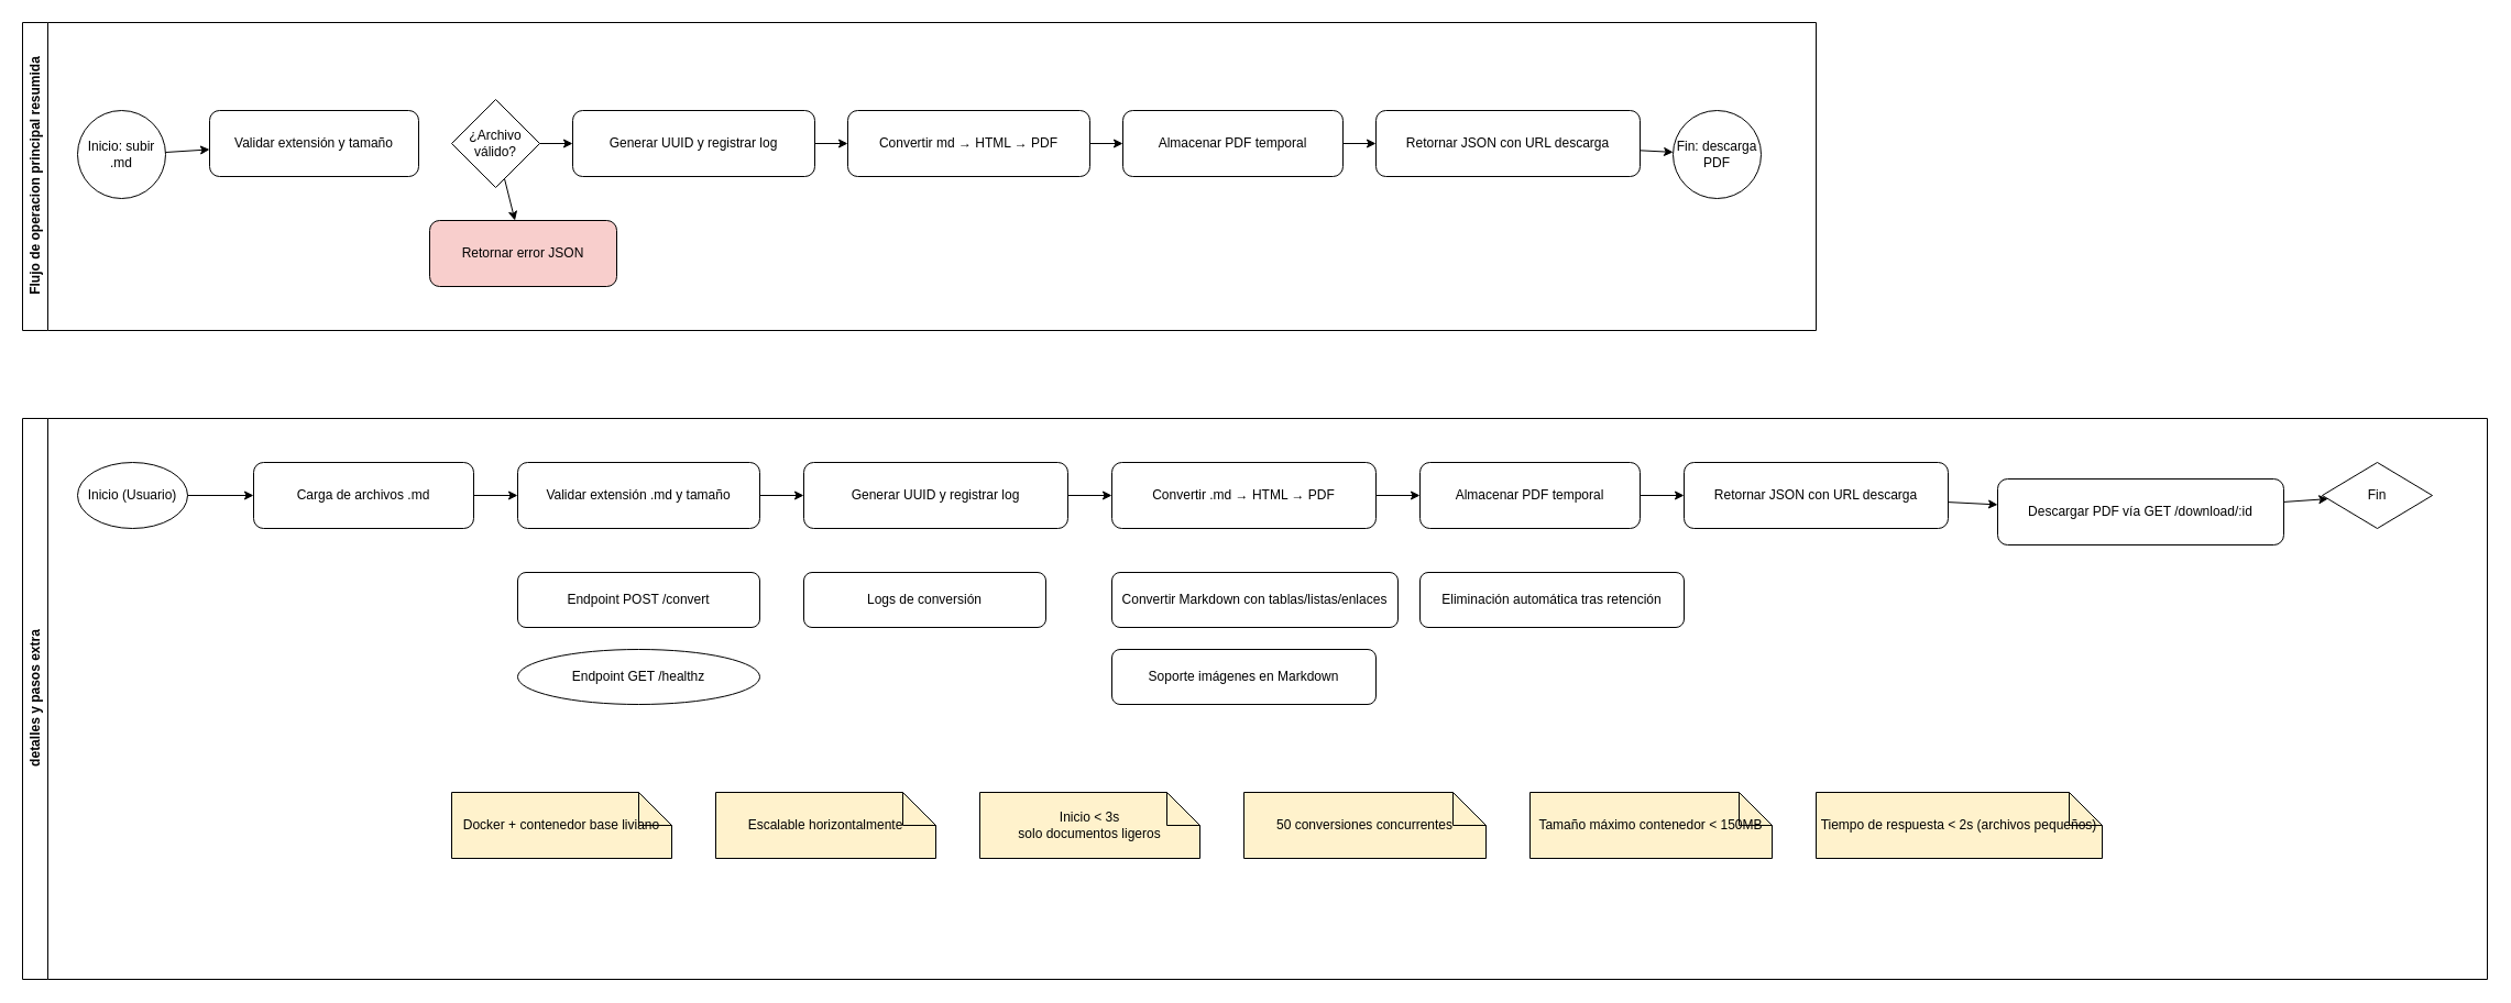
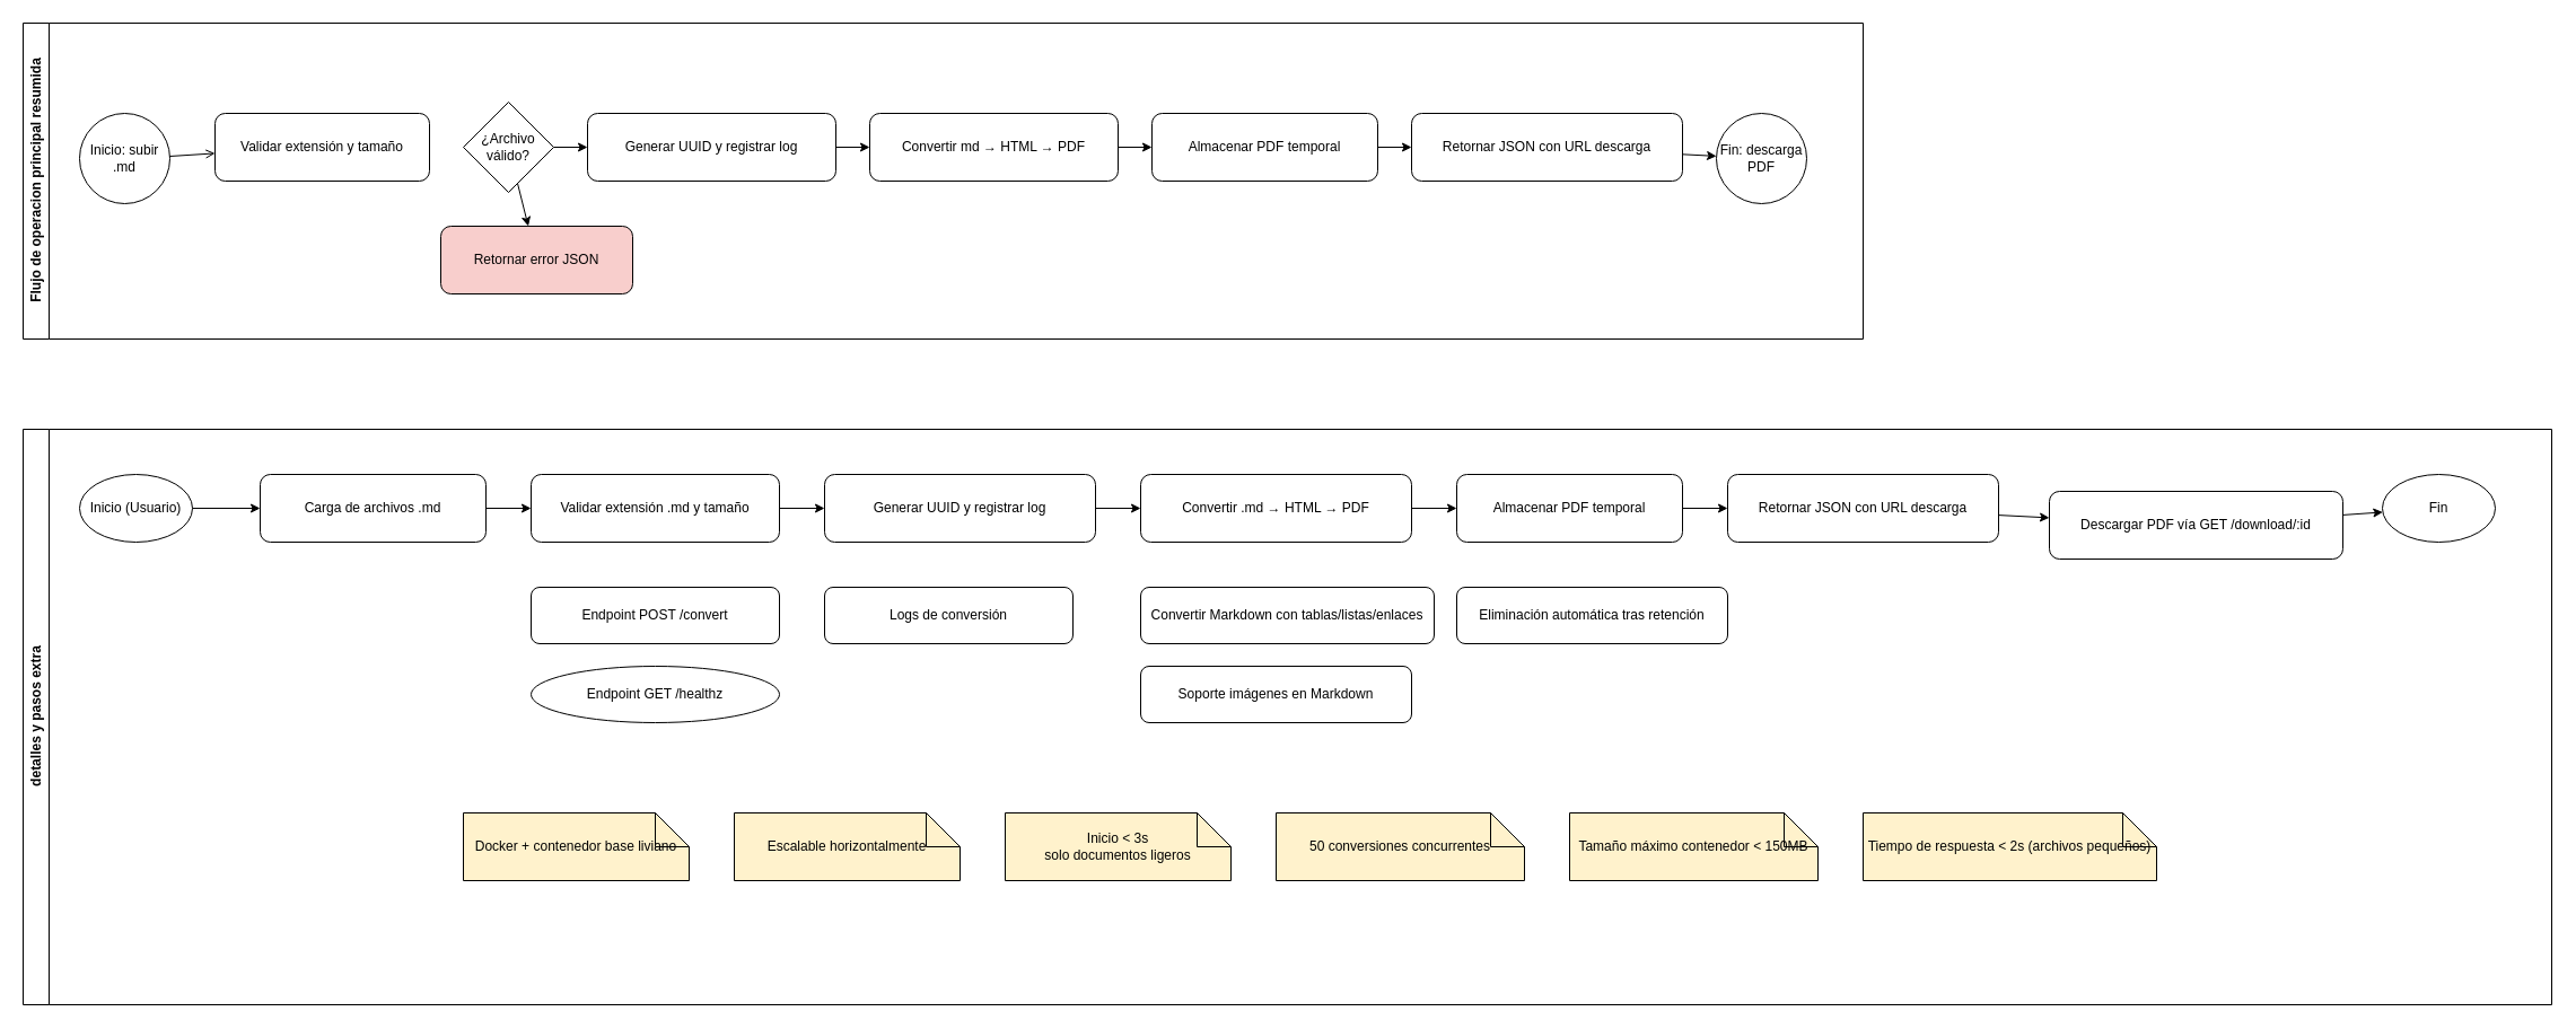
  <mxCell id="0" />
  <mxCell id="1" parent="0" />
  <mxCell id="2" value="Inicio: subir .md" style="ellipse;whiteSpace=wrap;html=1;aspect=fixed;" parent="1" vertex="1"><mxGeometry x="70" y="100" width="80" height="80" as="geometry" /></mxCell>
  <mxCell id="3" value="Validar extensión y tamaño" style="rounded=1;whiteSpace=wrap;html=1;" parent="1" vertex="1"><mxGeometry x="190" y="100" width="190" height="60" as="geometry" /></mxCell>
  <mxCell id="4" value="¿Archivo válido?" style="rhombus;whiteSpace=wrap;html=1;" parent="1" vertex="1"><mxGeometry x="410" y="90" width="80" height="80" as="geometry" /></mxCell>
  <mxCell id="5" value="Retornar error JSON" style="rounded=1;whiteSpace=wrap;html=1;fillColor=#f8cecc;" parent="1" vertex="1"><mxGeometry x="390" y="200" width="170" height="60" as="geometry" /></mxCell>
  <mxCell id="6" value="Generar UUID y registrar log" style="rounded=1;whiteSpace=wrap;html=1;" parent="1" vertex="1"><mxGeometry x="520" y="100" width="220" height="60" as="geometry" /></mxCell>
  <mxCell id="7" value="Convertir md → HTML → PDF" style="rounded=1;whiteSpace=wrap;html=1;" parent="1" vertex="1"><mxGeometry x="770" y="100" width="220" height="60" as="geometry" /></mxCell>
  <mxCell id="8" value="Almacenar PDF temporal" style="rounded=1;whiteSpace=wrap;html=1;" parent="1" vertex="1"><mxGeometry x="1020" y="100" width="200" height="60" as="geometry" /></mxCell>
  <mxCell id="9" value="Retornar JSON con URL descarga" style="rounded=1;whiteSpace=wrap;html=1;" parent="1" vertex="1"><mxGeometry x="1250" y="100" width="240" height="60" as="geometry" /></mxCell>
  <mxCell id="10" value="Fin: descarga PDF" style="ellipse;whiteSpace=wrap;html=1;aspect=fixed;" parent="1" vertex="1"><mxGeometry x="1520" y="100" width="80" height="80" as="geometry" /></mxCell>
- <mxCell id="11" parent="1" source="2" target="3" edge="1"><mxGeometry relative="1" as="geometry" /></mxCell>
+ <mxCell id="11" parent="1" source="2" target="3" edge="1" style="endArrow=open;"><mxGeometry relative="1" as="geometry" /></mxCell>
  <mxCell id="12" parent="1" source="4" target="5" edge="1"><mxGeometry relative="1" as="geometry" /></mxCell>
  <mxCell id="13" parent="1" source="4" target="6" edge="1"><mxGeometry relative="1" as="geometry" /></mxCell>
  <mxCell id="14" parent="1" source="6" target="7" edge="1"><mxGeometry relative="1" as="geometry" /></mxCell>
  <mxCell id="15" parent="1" source="7" target="8" edge="1"><mxGeometry relative="1" as="geometry" /></mxCell>
  <mxCell id="16" parent="1" source="8" target="9" edge="1"><mxGeometry relative="1" as="geometry" /></mxCell>
  <mxCell id="17" parent="1" source="9" target="10" edge="1"><mxGeometry relative="1" as="geometry" /></mxCell>
  <mxCell id="18" value="Flujo de operacion principal resumida" style="swimlane;horizontal=0;whiteSpace=wrap;html=1;" vertex="1" parent="1"><mxGeometry x="20" y="20" width="1630" height="280" as="geometry" /></mxCell>
  <mxCell id="19" value="Inicio (Usuario)" style="ellipse;whiteSpace=wrap;html=1;aspect=fixed;" vertex="1" parent="1"><mxGeometry x="70" y="420" width="100" height="60" as="geometry" /></mxCell>
  <mxCell id="20" value="Carga de archivos .md" style="rounded=1;whiteSpace=wrap;html=1;" vertex="1" parent="1"><mxGeometry x="230" y="420" width="200" height="60" as="geometry" /></mxCell>
  <mxCell id="21" value="Validar extensión .md y tamaño" style="rounded=1;whiteSpace=wrap;html=1;" vertex="1" parent="1"><mxGeometry x="470" y="420" width="220" height="60" as="geometry" /></mxCell>
  <mxCell id="22" value="Generar UUID y registrar log" style="rounded=1;whiteSpace=wrap;html=1;" vertex="1" parent="1"><mxGeometry x="730" y="420" width="240" height="60" as="geometry" /></mxCell>
  <mxCell id="23" value="Convertir .md → HTML → PDF" style="rounded=1;whiteSpace=wrap;html=1;" vertex="1" parent="1"><mxGeometry x="1010" y="420" width="240" height="60" as="geometry" /></mxCell>
  <mxCell id="24" value="Almacenar PDF temporal" style="rounded=1;whiteSpace=wrap;html=1;" vertex="1" parent="1"><mxGeometry x="1290" y="420" width="200" height="60" as="geometry" /></mxCell>
  <mxCell id="25" value="Retornar JSON con URL descarga" style="rounded=1;whiteSpace=wrap;html=1;" vertex="1" parent="1"><mxGeometry x="1530" y="420" width="240" height="60" as="geometry" /></mxCell>
  <mxCell id="26" value="Descargar PDF vía GET /download/:id" style="rounded=1;whiteSpace=wrap;html=1;" vertex="1" parent="1"><mxGeometry x="1815" y="435" width="260" height="60" as="geometry" /></mxCell>
- <mxCell id="27" value="Fin" style="rhombus;whiteSpace=wrap;html=1;aspect=fixed;" vertex="1" parent="1"><mxGeometry x="2110" y="420" width="100" height="60" as="geometry" /></mxCell>
+ <mxCell id="27" value="Fin" style="ellipse;whiteSpace=wrap;html=1;aspect=fixed;" vertex="1" parent="1"><mxGeometry x="2110" y="420" width="100" height="60" as="geometry" /></mxCell>
  <mxCell id="28" edge="1" parent="1" source="19" target="20"><mxGeometry relative="1" as="geometry" /></mxCell>
  <mxCell id="29" edge="1" parent="1" source="20" target="21"><mxGeometry relative="1" as="geometry" /></mxCell>
  <mxCell id="30" edge="1" parent="1" source="21" target="22"><mxGeometry relative="1" as="geometry" /></mxCell>
  <mxCell id="31" edge="1" parent="1" source="22" target="23"><mxGeometry relative="1" as="geometry" /></mxCell>
  <mxCell id="32" edge="1" parent="1" source="23" target="24"><mxGeometry relative="1" as="geometry" /></mxCell>
  <mxCell id="33" edge="1" parent="1" source="24" target="25"><mxGeometry relative="1" as="geometry" /></mxCell>
  <mxCell id="34" edge="1" parent="1" source="25" target="26"><mxGeometry relative="1" as="geometry" /></mxCell>
  <mxCell id="35" edge="1" parent="1" source="26" target="27"><mxGeometry relative="1" as="geometry" /></mxCell>
  <mxCell id="36" value="Endpoint POST /convert" style="rounded=1;whiteSpace=wrap;html=1;" vertex="1" parent="1"><mxGeometry x="470" y="520" width="220" height="50" as="geometry" /></mxCell>
  <mxCell id="37" value="Endpoint GET /healthz" style="ellipse;whiteSpace=wrap;html=1;" vertex="1" parent="1"><mxGeometry x="470" y="590" width="220" height="50" as="geometry" /></mxCell>
  <mxCell id="38" value="Logs de conversión" style="rounded=1;whiteSpace=wrap;html=1;" vertex="1" parent="1"><mxGeometry x="730" y="520" width="220" height="50" as="geometry" /></mxCell>
  <mxCell id="39" value="Convertir Markdown con tablas/listas/enlaces" style="rounded=1;whiteSpace=wrap;html=1;" vertex="1" parent="1"><mxGeometry x="1010" y="520" width="260" height="50" as="geometry" /></mxCell>
  <mxCell id="40" value="Soporte imágenes en Markdown" style="rounded=1;whiteSpace=wrap;html=1;" vertex="1" parent="1"><mxGeometry x="1010" y="590" width="240" height="50" as="geometry" /></mxCell>
  <mxCell id="41" value="Eliminación automática tras retención" style="rounded=1;whiteSpace=wrap;html=1;" vertex="1" parent="1"><mxGeometry x="1290" y="520" width="240" height="50" as="geometry" /></mxCell>
  <mxCell id="42" value="Docker + contenedor base liviano" style="shape=note;whiteSpace=wrap;html=1;fillColor=#fff2cc;" vertex="1" parent="1"><mxGeometry x="410" y="720" width="200" height="60" as="geometry" /></mxCell>
  <mxCell id="43" value="Escalable horizontalmente" style="shape=note;whiteSpace=wrap;html=1;fillColor=#fff2cc;" vertex="1" parent="1"><mxGeometry x="650" y="720" width="200" height="60" as="geometry" /></mxCell>
  <mxCell id="44" value="Inicio &amp;lt; 3s&lt;br&gt;solo documentos ligeros" style="shape=note;whiteSpace=wrap;html=1;fillColor=#fff2cc;" vertex="1" parent="1"><mxGeometry x="890" y="720" width="200" height="60" as="geometry" /></mxCell>
  <mxCell id="45" value="50 conversiones concurrentes" style="shape=note;whiteSpace=wrap;html=1;fillColor=#fff2cc;" vertex="1" parent="1"><mxGeometry x="1130" y="720" width="220" height="60" as="geometry" /></mxCell>
  <mxCell id="46" value="Tamaño máximo contenedor &lt; 150MB" style="shape=note;whiteSpace=wrap;html=1;fillColor=#fff2cc;" vertex="1" parent="1"><mxGeometry x="1390" y="720" width="220" height="60" as="geometry" /></mxCell>
  <mxCell id="47" value="Tiempo de respuesta &lt; 2s (archivos pequeños)" style="shape=note;whiteSpace=wrap;html=1;fillColor=#fff2cc;" vertex="1" parent="1"><mxGeometry x="1650" y="720" width="260" height="60" as="geometry" /></mxCell>
  <mxCell id="48" value="detalles y pasos extra" style="swimlane;horizontal=0;whiteSpace=wrap;html=1;" vertex="1" parent="1"><mxGeometry x="20" y="380" width="2240" height="510" as="geometry" /></mxCell>
